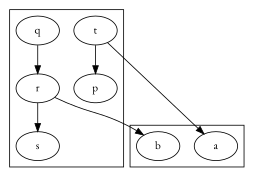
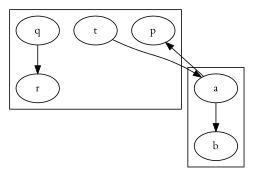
  digraph {
    fontname="EB Garamond"
    node [fontname="EB Garamond"]
    edge [fontname="EB Garamond"]
    p
    q
    r
-   s
    t
    a
    b
    subgraph cluster_1 {
      p
      q
      r
-     s
      t
    }
    subgraph cluster_2 {
      a
      b
    }
    q -> r
-   r -> s
-   t -> p
+   a -> p
    t -> a
-   r -> b
+   a -> b
  }
